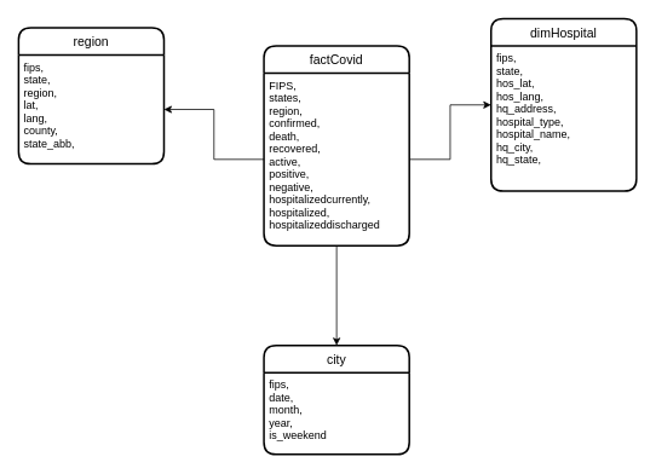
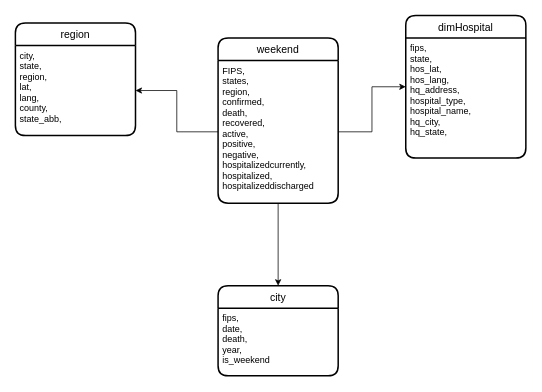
  <mxCell id="0" />
  <mxCell id="1" parent="0" />
- <mxCell id="2" value="factCovid" style="swimlane;childLayout=stackLayout;horizontal=1;startSize=30;horizontalStack=0;rounded=1;fontSize=14;fontStyle=0;strokeWidth=2;resizeParent=0;resizeLast=1;shadow=0;dashed=0;align=center;" parent="1" vertex="1"><mxGeometry x="290" y="50" width="160" height="220" as="geometry" /></mxCell>
+ <mxCell id="2" value="weekend" style="swimlane;childLayout=stackLayout;horizontal=1;startSize=30;horizontalStack=0;rounded=1;fontSize=14;fontStyle=0;strokeWidth=2;resizeParent=0;resizeLast=1;shadow=0;dashed=0;align=center;" parent="1" vertex="1"><mxGeometry x="290" y="50" width="160" height="220" as="geometry" /></mxCell>
  <mxCell id="3" value="FIPS,&#10;states,&#10;region,&#10;confirmed,&#10;death,&#10;recovered,&#10;active,&#10;positive,&#10;negative,&#10;hospitalizedcurrently,&#10;hospitalized,&#10;hospitalizeddischarged&#10;&#10;&#10;&#10;" style="align=left;strokeColor=none;fillColor=none;spacingLeft=4;fontSize=12;verticalAlign=top;resizable=0;rotatable=0;part=1;" parent="2" vertex="1"><mxGeometry y="30" width="160" height="190" as="geometry" /></mxCell>
  <mxCell id="4" value="region" style="swimlane;childLayout=stackLayout;horizontal=1;startSize=30;horizontalStack=0;rounded=1;fontSize=14;fontStyle=0;strokeWidth=2;resizeParent=0;resizeLast=1;shadow=0;dashed=0;align=center;" parent="1" vertex="1"><mxGeometry x="20" y="30" width="160" height="150" as="geometry" /></mxCell>
- <mxCell id="5" value="fips,&#10;state,&#10;region,&#10;lat,&#10;lang,&#10;county,&#10;state_abb,&#10;" style="align=left;strokeColor=none;fillColor=none;spacingLeft=4;fontSize=12;verticalAlign=top;resizable=0;rotatable=0;part=1;" parent="4" vertex="1"><mxGeometry y="30" width="160" height="120" as="geometry" /></mxCell>
+ <mxCell id="5" value="city,&#10;state,&#10;region,&#10;lat,&#10;lang,&#10;county,&#10;state_abb,&#10;" style="align=left;strokeColor=none;fillColor=none;spacingLeft=4;fontSize=12;verticalAlign=top;resizable=0;rotatable=0;part=1;" parent="4" vertex="1"><mxGeometry y="30" width="160" height="120" as="geometry" /></mxCell>
  <mxCell id="6" value="dimHospital" style="swimlane;childLayout=stackLayout;horizontal=1;startSize=30;horizontalStack=0;rounded=1;fontSize=14;fontStyle=0;strokeWidth=2;resizeParent=0;resizeLast=1;shadow=0;dashed=0;align=center;" parent="1" vertex="1"><mxGeometry x="540" y="20" width="160" height="190" as="geometry" /></mxCell>
  <mxCell id="7" value="fips,&#10;state,&#10;hos_lat,&#10;hos_lang,&#10;hq_address,&#10;hospital_type,&#10;hospital_name,&#10;hq_city,&#10;hq_state,&#10;" style="align=left;strokeColor=none;fillColor=none;spacingLeft=4;fontSize=12;verticalAlign=top;resizable=0;rotatable=0;part=1;" parent="6" vertex="1"><mxGeometry y="30" width="160" height="160" as="geometry" /></mxCell>
  <mxCell id="8" value="city" style="swimlane;childLayout=stackLayout;horizontal=1;startSize=30;horizontalStack=0;rounded=1;fontSize=14;fontStyle=0;strokeWidth=2;resizeParent=0;resizeLast=1;shadow=0;dashed=0;align=center;" parent="1" vertex="1"><mxGeometry x="290" y="380" width="160" height="120" as="geometry" /></mxCell>
- <mxCell id="9" value="fips,&#10;date,&#10;month,&#10;year,&#10;is_weekend" style="align=left;strokeColor=none;fillColor=none;spacingLeft=4;fontSize=12;verticalAlign=top;resizable=0;rotatable=0;part=1;" parent="8" vertex="1"><mxGeometry y="30" width="160" height="90" as="geometry" /></mxCell>
+ <mxCell id="9" value="fips,&#10;date,&#10;death,&#10;year,&#10;is_weekend" style="align=left;strokeColor=none;fillColor=none;spacingLeft=4;fontSize=12;verticalAlign=top;resizable=0;rotatable=0;part=1;" parent="8" vertex="1"><mxGeometry y="30" width="160" height="90" as="geometry" /></mxCell>
  <mxCell id="10" style="edgeStyle=orthogonalEdgeStyle;rounded=0;orthogonalLoop=1;jettySize=auto;html=1;" parent="1" source="3" target="5" edge="1"><mxGeometry relative="1" as="geometry" /></mxCell>
  <mxCell id="11" style="edgeStyle=orthogonalEdgeStyle;rounded=0;orthogonalLoop=1;jettySize=auto;html=1;exitX=1;exitY=0.5;exitDx=0;exitDy=0;entryX=0;entryY=0.5;entryDx=0;entryDy=0;" parent="1" source="3" target="6" edge="1"><mxGeometry relative="1" as="geometry" /></mxCell>
  <mxCell id="12" style="edgeStyle=orthogonalEdgeStyle;rounded=0;orthogonalLoop=1;jettySize=auto;html=1;" parent="1" source="3" target="8" edge="1"><mxGeometry relative="1" as="geometry" /></mxCell>
